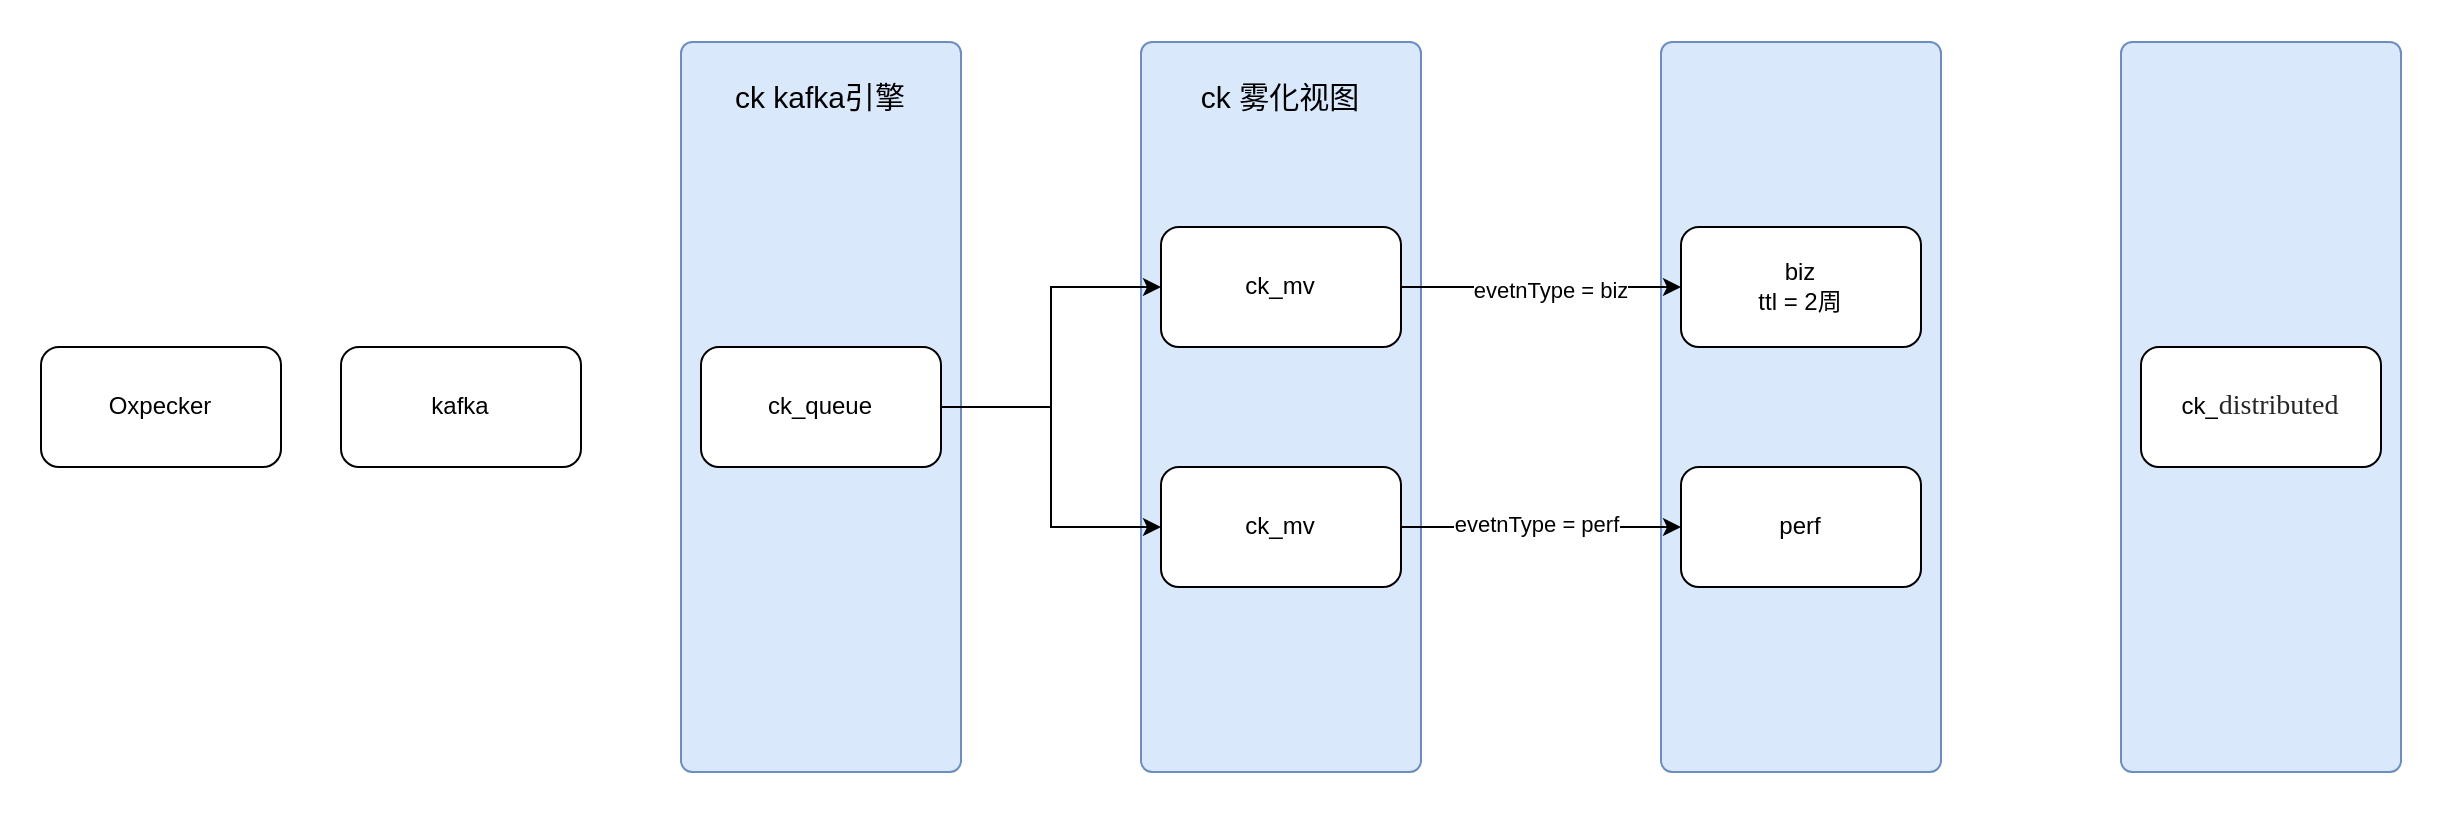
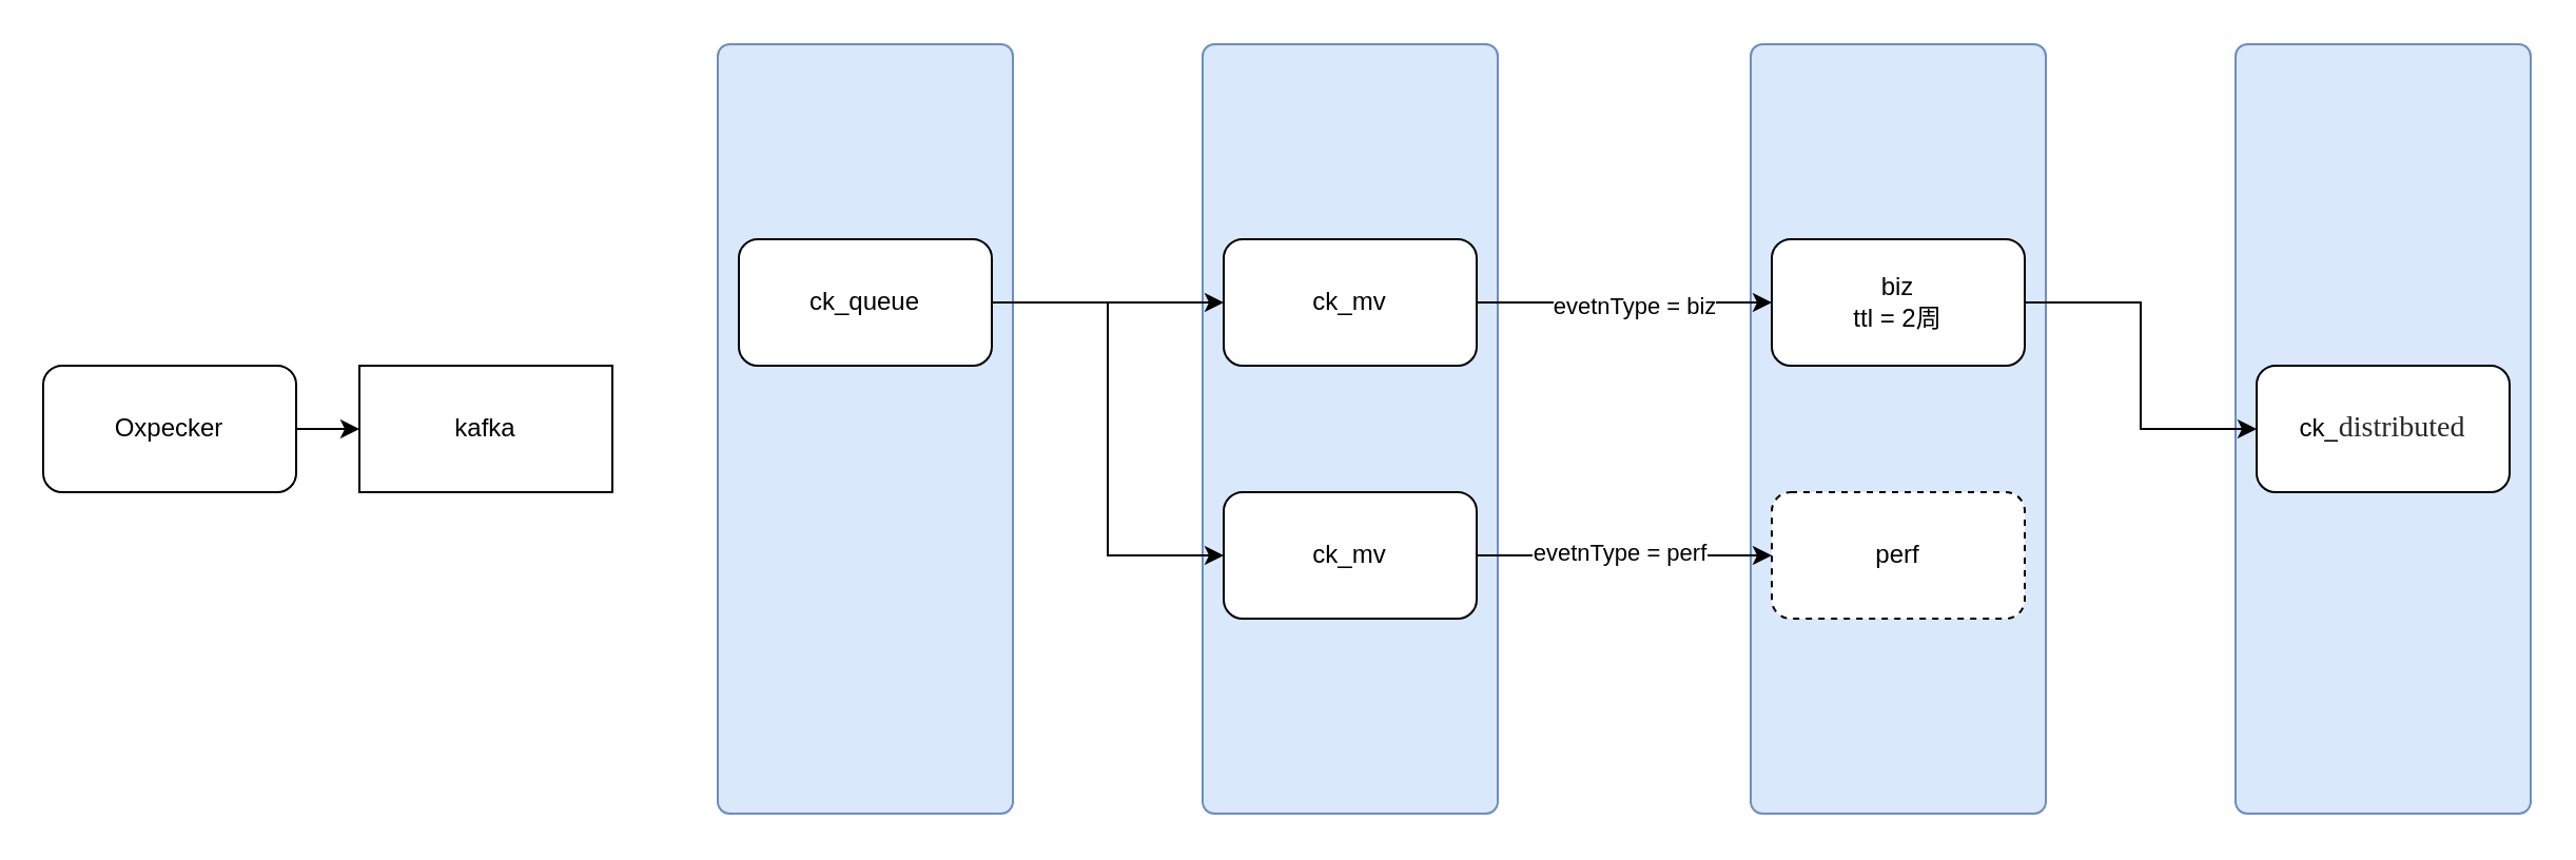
  <mxCell id="0" />
  <mxCell id="1" parent="0" />
  <mxCell id="2" value="" style="rounded=1;whiteSpace=wrap;html=1;arcSize=4;fillColor=#dae8fc;strokeColor=#6c8ebf;" vertex="1" parent="1"><mxGeometry x="1060" y="20.5" width="140" height="365" as="geometry" /></mxCell>
  <mxCell id="3" value="" style="rounded=1;whiteSpace=wrap;html=1;arcSize=4;fillColor=#dae8fc;strokeColor=#6c8ebf;" vertex="1" parent="1"><mxGeometry x="830" y="20.5" width="140" height="365" as="geometry" /></mxCell>
  <mxCell id="4" value="" style="rounded=1;whiteSpace=wrap;html=1;arcSize=4;fillColor=#dae8fc;strokeColor=#6c8ebf;" vertex="1" parent="1"><mxGeometry x="570" y="20.5" width="140" height="365" as="geometry" /></mxCell>
  <mxCell id="5" value="" style="rounded=1;whiteSpace=wrap;html=1;arcSize=4;fillColor=#dae8fc;strokeColor=#6c8ebf;" vertex="1" parent="1"><mxGeometry x="340" y="20.5" width="140" height="365" as="geometry" /></mxCell>
- <mxCell id="6" value="kafka" style="rounded=1;whiteSpace=wrap;html=1;" vertex="1" parent="1"><mxGeometry x="170" y="173" width="120" height="60" as="geometry" /></mxCell>
+ <mxCell id="6" value="kafka" style="whiteSpace=wrap;html=1;rounded=0;" vertex="1" parent="1"><mxGeometry x="170" y="173" width="120" height="60" as="geometry" /></mxCell>
  <mxCell id="7" value="" style="edgeStyle=orthogonalEdgeStyle;rounded=0;orthogonalLoop=1;jettySize=auto;html=1;fontSize=15;entryX=0;entryY=0.5;entryDx=0;entryDy=0;" edge="1" parent="1" source="9" target="12"><mxGeometry relative="1" as="geometry" /></mxCell>
  <mxCell id="8" style="edgeStyle=orthogonalEdgeStyle;rounded=0;orthogonalLoop=1;jettySize=auto;html=1;entryX=0;entryY=0.5;entryDx=0;entryDy=0;fontSize=15;" edge="1" parent="1" source="9" target="15"><mxGeometry relative="1" as="geometry" /></mxCell>
- <mxCell id="9" value="ck_queue" style="rounded=1;whiteSpace=wrap;html=1;" vertex="1" parent="1"><mxGeometry x="350" y="173" width="120" height="60" as="geometry" /></mxCell>
+ <mxCell id="9" value="ck_queue" style="rounded=1;whiteSpace=wrap;html=1;" vertex="1" parent="1"><mxGeometry x="350" y="113" width="120" height="60" as="geometry" /></mxCell>
  <mxCell id="10" style="edgeStyle=orthogonalEdgeStyle;rounded=0;orthogonalLoop=1;jettySize=auto;html=1;entryX=0;entryY=0.5;entryDx=0;entryDy=0;" edge="1" parent="1" source="12" target="18"><mxGeometry relative="1" as="geometry" /></mxCell>
  <mxCell id="11" value="evetnType = biz" style="edgeLabel;html=1;align=center;verticalAlign=middle;resizable=0;points=[];" vertex="1" connectable="0" parent="10"><mxGeometry x="0.057" y="-1" relative="1" as="geometry"><mxPoint as="offset" /></mxGeometry></mxCell>
  <mxCell id="12" value="ck_mv" style="rounded=1;whiteSpace=wrap;html=1;" vertex="1" parent="1"><mxGeometry x="580" y="113" width="120" height="60" as="geometry" /></mxCell>
  <mxCell id="13" style="edgeStyle=orthogonalEdgeStyle;rounded=0;orthogonalLoop=1;jettySize=auto;html=1;entryX=0;entryY=0.5;entryDx=0;entryDy=0;" edge="1" parent="1" source="15" target="16"><mxGeometry relative="1" as="geometry" /></mxCell>
  <mxCell id="14" value="evetnType = perf" style="edgeLabel;html=1;align=center;verticalAlign=middle;resizable=0;points=[];" vertex="1" connectable="0" parent="13"><mxGeometry x="-0.04" y="2" relative="1" as="geometry"><mxPoint as="offset" /></mxGeometry></mxCell>
  <mxCell id="15" value="ck_mv" style="rounded=1;whiteSpace=wrap;html=1;" vertex="1" parent="1"><mxGeometry x="580" y="233" width="120" height="60" as="geometry" /></mxCell>
- <mxCell id="16" value="perf" style="rounded=1;whiteSpace=wrap;html=1;" vertex="1" parent="1"><mxGeometry x="840" y="233" width="120" height="60" as="geometry" /></mxCell>
+ <mxCell id="16" value="perf" style="rounded=1;whiteSpace=wrap;html=1;dashed=1;" vertex="1" parent="1"><mxGeometry x="840" y="233" width="120" height="60" as="geometry" /></mxCell>
+ <mxCell id="17" style="edgeStyle=orthogonalEdgeStyle;rounded=0;orthogonalLoop=1;jettySize=auto;html=1;entryX=0;entryY=0.5;entryDx=0;entryDy=0;fontSize=15;" edge="1" parent="1" source="18" target="19"><mxGeometry relative="1" as="geometry" /></mxCell>
  <mxCell id="18" value="biz&lt;br&gt;ttl = 2周" style="rounded=1;whiteSpace=wrap;html=1;" vertex="1" parent="1"><mxGeometry x="840" y="113" width="120" height="60" as="geometry" /></mxCell>
  <mxCell id="19" value="ck_&lt;span style=&quot;color: rgba(0, 0, 0, 0.85); font-family: &amp;quot;苹方-简,sans-serif&amp;quot;; font-size: 14px; text-align: start; background-color: rgb(255, 255, 255);&quot;&gt;distributed&lt;/span&gt;" style="rounded=1;whiteSpace=wrap;html=1;" vertex="1" parent="1"><mxGeometry x="1070" y="173" width="120" height="60" as="geometry" /></mxCell>
- <mxCell id="20" value="ck kafka引擎" style="text;html=1;strokeColor=none;fillColor=none;align=center;verticalAlign=middle;whiteSpace=wrap;rounded=0;fontSize=15;" vertex="1" parent="1"><mxGeometry x="350" y="33" width="120" height="30" as="geometry" /></mxCell>
- <mxCell id="21" value="ck 雾化视图" style="text;html=1;strokeColor=none;fillColor=none;align=center;verticalAlign=middle;whiteSpace=wrap;rounded=0;fontSize=15;" vertex="1" parent="1"><mxGeometry x="580" y="33" width="120" height="30" as="geometry" /></mxCell>
+ <mxCell id="22" value="" style="edgeStyle=orthogonalEdgeStyle;rounded=0;orthogonalLoop=1;jettySize=auto;html=1;fontSize=15;" edge="1" parent="1" source="23" target="6"><mxGeometry relative="1" as="geometry" /></mxCell>
  <mxCell id="23" value="Oxpecker" style="rounded=1;whiteSpace=wrap;html=1;" vertex="1" parent="1"><mxGeometry x="20" y="173" width="120" height="60" as="geometry" /></mxCell>
